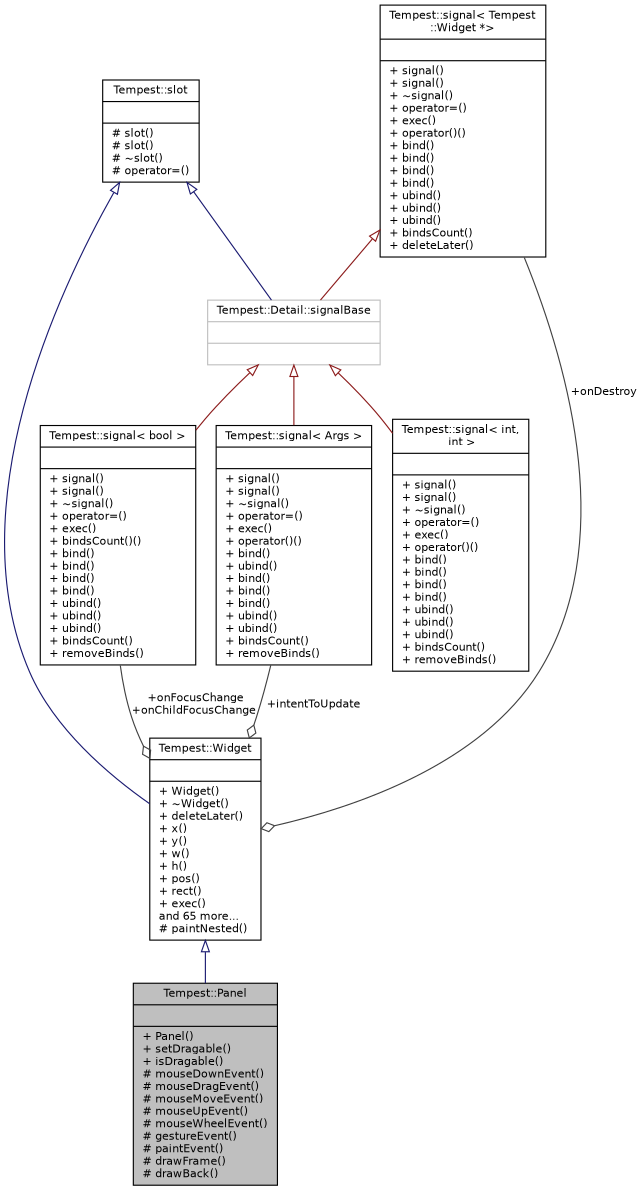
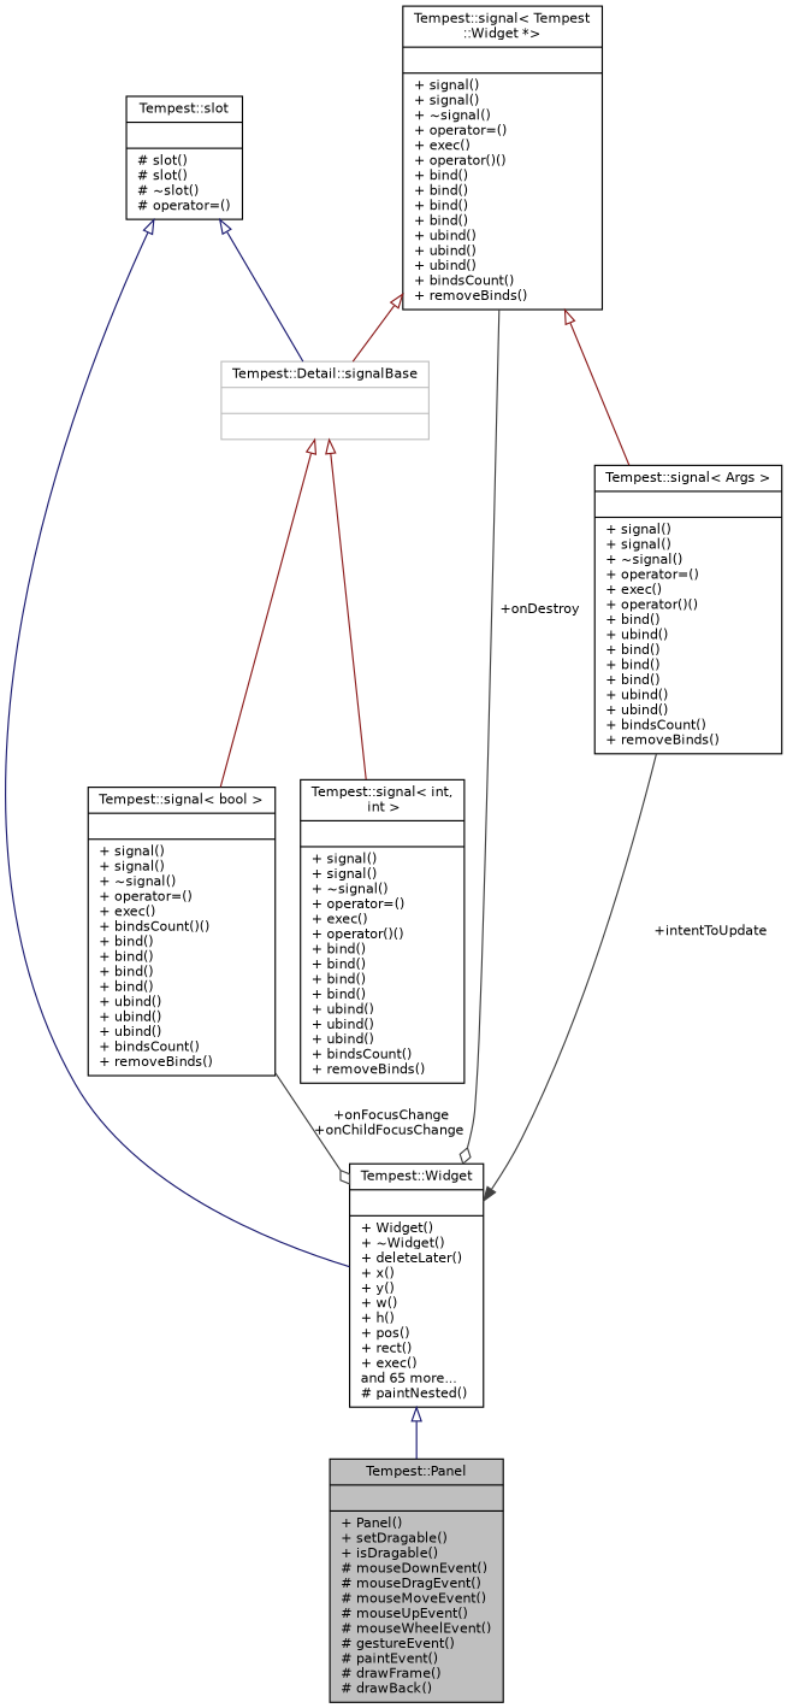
  digraph {
    node [color=black fillcolor=white fontname=Helvetica fontsize=10 shape=record style=filled]
    edge [arrowtail=onormal color=firebrick4 dir=back fontname=Helvetica fontsize=10 labelfontname=Helvetica labelfontsize=10 style=solid]
    n1 [fillcolor=grey75 fontcolor=black height=0.2 label="{Tempest::Panel\n||+ Panel()\l+ setDragable()\l+ isDragable()\l# mouseDownEvent()\l# mouseDragEvent()\l# mouseMoveEvent()\l# mouseUpEvent()\l# mouseWheelEvent()\l# gestureEvent()\l# paintEvent()\l# drawFrame()\l# drawBack()\l}" width=0.4]
    n2 [height=0.2 label="{Tempest::Widget\n||+ Widget()\l+ ~Widget()\l+ deleteLater()\l+ x()\l+ y()\l+ w()\l+ h()\l+ pos()\l+ rect()\l+ exec()\land 65 more...\l# paintNested()\l}" width=0.4]
    n3 [height=0.2 label="{Tempest::slot\n||# slot()\l# slot()\l# ~slot()\l# operator=()\l}" width=0.4]
    n4 [color=grey75 height=0.2 label="{Tempest::Detail::signalBase\n||}" width=0.4]
    n5 [height=0.2 label="{Tempest::signal\< bool \>\n||+ signal()\l+ signal()\l+ ~signal()\l+ operator=()\l+ exec()\l+ bindsCount()()\l+ bind()\l+ bind()\l+ bind()\l+ bind()\l+ ubind()\l+ ubind()\l+ ubind()\l+ bindsCount()\l+ removeBinds()\l}" width=0.4]
    n6 [height=0.2 label="{Tempest::signal\< Args \>\n||+ signal()\l+ signal()\l+ ~signal()\l+ operator=()\l+ exec()\l+ operator()()\l+ bind()\l+ ubind()\l+ bind()\l+ bind()\l+ bind()\l+ ubind()\l+ ubind()\l+ bindsCount()\l+ removeBinds()\l}" width=0.4]
    n7 [height=0.2 label="{Tempest::signal\< int,\l int \>\n||+ signal()\l+ signal()\l+ ~signal()\l+ operator=()\l+ exec()\l+ operator()()\l+ bind()\l+ bind()\l+ bind()\l+ bind()\l+ ubind()\l+ ubind()\l+ ubind()\l+ bindsCount()\l+ removeBinds()\l}" width=0.4]
-   n8 [height=0.2 label="{Tempest::signal\< Tempest\l::Widget *\>\n||+ signal()\l+ signal()\l+ ~signal()\l+ operator=()\l+ exec()\l+ operator()()\l+ bind()\l+ bind()\l+ bind()\l+ bind()\l+ ubind()\l+ ubind()\l+ ubind()\l+ bindsCount()\l+ deleteLater()\l}" width=0.4]
+   n8 [height=0.2 label="{Tempest::signal\< Tempest\l::Widget *\>\n||+ signal()\l+ signal()\l+ ~signal()\l+ operator=()\l+ exec()\l+ operator()()\l+ bind()\l+ bind()\l+ bind()\l+ bind()\l+ ubind()\l+ ubind()\l+ ubind()\l+ bindsCount()\l+ removeBinds()\l}" width=0.4]
    n2 -> n1 [color=midnightblue]
    n3 -> n2 [color=midnightblue]
    n3 -> n4 [color=midnightblue]
    n4 -> n5
-   n4 -> n6
+   n8 -> n6
    n4 -> n7
    n5 -> n2 [arrowhead=odiamond color=grey25 label=" +onFocusChange\n+onChildFocusChange" arrowtail="" dir=""]
-   n6 -> n2 [arrowhead=odiamond color=grey25 label=" +intentToUpdate" arrowtail="" dir=""]
+   n6 -> n2 [arrowhead=normal color=grey25 label=" +intentToUpdate" arrowtail="" dir=""]
    n8 -> n2 [arrowhead=odiamond color=grey25 label=" +onDestroy" arrowtail="" dir=""]
    n8 -> n4
  }
